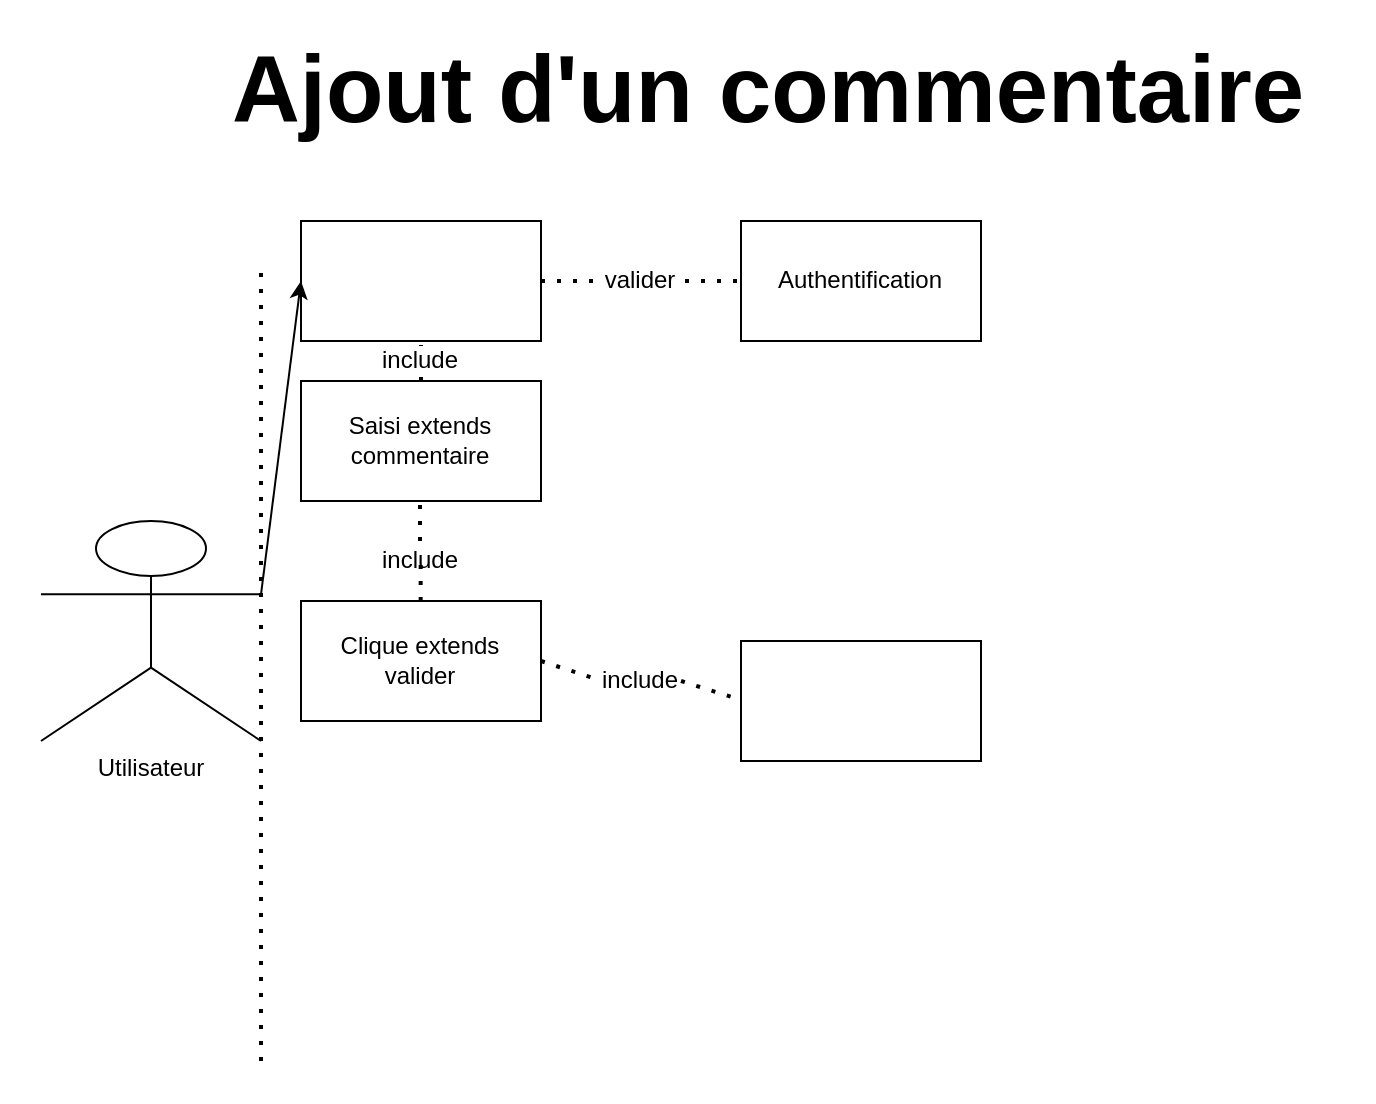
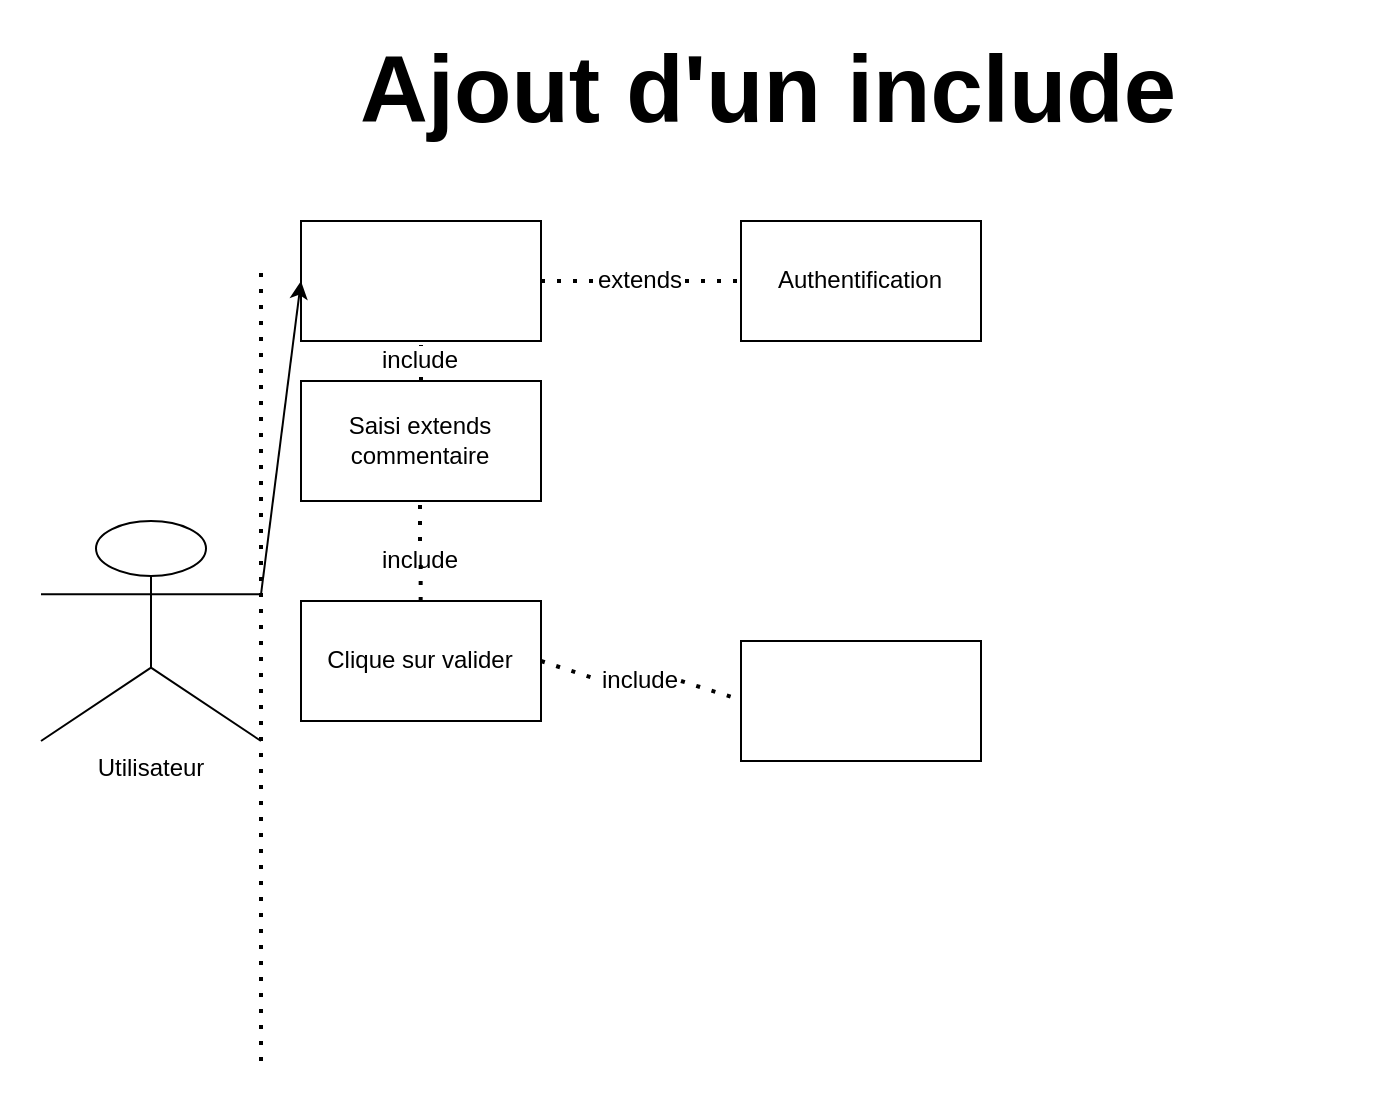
  <mxCell id="0" />
  <mxCell id="1" parent="0" />
  <mxCell id="2" value="" style="endArrow=none;dashed=1;html=1;dashPattern=1 3;strokeWidth=2;" edge="1" parent="1"><mxGeometry width="50" height="50" relative="1" as="geometry"><mxPoint x="130" y="530" as="sourcePoint" /><mxPoint x="130" y="130" as="targetPoint" /></mxGeometry></mxCell>
- <mxCell id="3" value="&lt;b&gt;&lt;font style=&quot;font-size: 47px&quot;&gt;Ajout d'un commentaire&lt;/font&gt;&lt;/b&gt;" style="text;html=1;strokeColor=none;fillColor=none;align=center;verticalAlign=middle;whiteSpace=wrap;rounded=0;" vertex="1" parent="1"><mxGeometry x="102" y="20" width="564" height="50" as="geometry" /></mxCell>
+ <mxCell id="3" value="&lt;b&gt;&lt;font style=&quot;font-size: 47px&quot;&gt;Ajout d'un include&lt;/font&gt;&lt;/b&gt;" style="text;html=1;strokeColor=none;fillColor=none;align=center;verticalAlign=middle;whiteSpace=wrap;rounded=0;" vertex="1" parent="1"><mxGeometry x="102" y="20" width="564" height="50" as="geometry" /></mxCell>
  <mxCell id="4" value="Utilisateur" style="shape=umlActor;verticalLabelPosition=bottom;verticalAlign=top;html=1;outlineConnect=0;" vertex="1" parent="1"><mxGeometry x="20" y="260" width="110" height="110" as="geometry" /></mxCell>
  <mxCell id="5" value="" style="group" vertex="1" connectable="0" parent="1"><mxGeometry x="150" y="110" width="120" height="60" as="geometry" /></mxCell>
  <mxCell id="6" value="" style="rounded=0;whiteSpace=wrap;html=1;" vertex="1" parent="5"><mxGeometry width="120" height="60" as="geometry" /></mxCell>
  <mxCell id="7" value="" style="group" vertex="1" connectable="0" parent="1"><mxGeometry x="330" y="110" width="120" height="60" as="geometry" /></mxCell>
  <mxCell id="8" value="" style="rounded=0;whiteSpace=wrap;html=1;" vertex="1" parent="7"><mxGeometry x="40" width="120" height="60" as="geometry" /></mxCell>
  <mxCell id="9" value="Authentification" style="text;html=1;strokeColor=none;fillColor=none;align=center;verticalAlign=middle;whiteSpace=wrap;rounded=0;" vertex="1" parent="7"><mxGeometry x="50" y="10" width="100" height="40" as="geometry" /></mxCell>
  <mxCell id="10" value="" style="endArrow=none;dashed=1;html=1;dashPattern=1 3;strokeWidth=2;exitX=1;exitY=0.5;exitDx=0;exitDy=0;" edge="1" parent="1" source="6"><mxGeometry width="50" height="50" relative="1" as="geometry"><mxPoint x="280" y="170" as="sourcePoint" /><mxPoint x="370" y="140" as="targetPoint" /></mxGeometry></mxCell>
- <mxCell id="11" value="valider" style="text;html=1;strokeColor=none;fillColor=none;align=center;verticalAlign=middle;whiteSpace=wrap;rounded=0;labelBackgroundColor=#ffffff;" vertex="1" parent="1"><mxGeometry x="300" y="130" width="40" height="20" as="geometry" /></mxCell>
+ <mxCell id="11" value="extends" style="text;html=1;strokeColor=none;fillColor=none;align=center;verticalAlign=middle;whiteSpace=wrap;rounded=0;labelBackgroundColor=#ffffff;" vertex="1" parent="1"><mxGeometry x="300" y="130" width="40" height="20" as="geometry" /></mxCell>
  <mxCell id="12" value="" style="group" vertex="1" connectable="0" parent="1"><mxGeometry x="150" y="190" width="120" height="60" as="geometry" /></mxCell>
  <mxCell id="13" value="" style="rounded=0;whiteSpace=wrap;html=1;" vertex="1" parent="12"><mxGeometry width="120" height="60" as="geometry" /></mxCell>
  <mxCell id="14" value="Saisi extends commentaire" style="text;html=1;strokeColor=none;fillColor=none;align=center;verticalAlign=middle;whiteSpace=wrap;rounded=0;" vertex="1" parent="12"><mxGeometry x="10" y="10" width="100" height="40" as="geometry" /></mxCell>
  <mxCell id="15" value="" style="group" vertex="1" connectable="0" parent="1"><mxGeometry x="150" y="300" width="120" height="60" as="geometry" /></mxCell>
  <mxCell id="16" value="" style="rounded=0;whiteSpace=wrap;html=1;" vertex="1" parent="15"><mxGeometry width="120" height="60" as="geometry" /></mxCell>
- <mxCell id="17" value="Clique extends valider" style="text;html=1;strokeColor=none;fillColor=none;align=center;verticalAlign=middle;whiteSpace=wrap;rounded=0;" vertex="1" parent="15"><mxGeometry x="10" y="10" width="100" height="40" as="geometry" /></mxCell>
+ <mxCell id="17" value="Clique sur valider" style="text;html=1;strokeColor=none;fillColor=none;align=center;verticalAlign=middle;whiteSpace=wrap;rounded=0;" vertex="1" parent="15"><mxGeometry x="10" y="10" width="100" height="40" as="geometry" /></mxCell>
  <mxCell id="18" value="" style="group" vertex="1" connectable="0" parent="1"><mxGeometry x="370" y="320" width="120" height="60" as="geometry" /></mxCell>
  <mxCell id="19" value="" style="rounded=0;whiteSpace=wrap;html=1;" vertex="1" parent="18"><mxGeometry width="120" height="60" as="geometry" /></mxCell>
  <mxCell id="20" value="" style="endArrow=none;dashed=1;html=1;dashPattern=1 3;strokeWidth=2;entryX=0.5;entryY=1;entryDx=0;entryDy=0;exitX=0.5;exitY=0;exitDx=0;exitDy=0;" edge="1" parent="1" source="13" target="6"><mxGeometry width="50" height="50" relative="1" as="geometry"><mxPoint x="300" y="260" as="sourcePoint" /><mxPoint x="350" y="210" as="targetPoint" /></mxGeometry></mxCell>
  <mxCell id="21" value="include" style="text;html=1;strokeColor=none;fillColor=none;align=center;verticalAlign=middle;whiteSpace=wrap;rounded=0;labelBackgroundColor=#ffffff;" vertex="1" parent="1"><mxGeometry x="190" y="170" width="40" height="20" as="geometry" /></mxCell>
  <mxCell id="22" value="" style="endArrow=none;dashed=1;html=1;dashPattern=1 3;strokeWidth=2;entryX=0.5;entryY=1;entryDx=0;entryDy=0;exitX=0.5;exitY=0;exitDx=0;exitDy=0;" edge="1" parent="1"><mxGeometry width="50" height="50" relative="1" as="geometry"><mxPoint x="209.5" y="270" as="sourcePoint" /><mxPoint x="209.5" y="250" as="targetPoint" /></mxGeometry></mxCell>
  <mxCell id="23" value="include" style="text;html=1;strokeColor=none;fillColor=none;align=center;verticalAlign=middle;whiteSpace=wrap;rounded=0;labelBackgroundColor=#ffffff;" vertex="1" parent="1"><mxGeometry x="190" y="270" width="40" height="20" as="geometry" /></mxCell>
  <mxCell id="24" value="" style="endArrow=none;dashed=1;html=1;dashPattern=1 3;strokeWidth=2;entryX=-0.024;entryY=0.476;entryDx=0;entryDy=0;entryPerimeter=0;exitX=1;exitY=0.5;exitDx=0;exitDy=0;" edge="1" parent="1" source="25" target="19"><mxGeometry width="50" height="50" relative="1" as="geometry"><mxPoint x="310" y="600" as="sourcePoint" /><mxPoint x="360" y="550" as="targetPoint" /></mxGeometry></mxCell>
  <mxCell id="25" value="include" style="text;html=1;strokeColor=none;fillColor=none;align=center;verticalAlign=middle;whiteSpace=wrap;rounded=0;labelBackgroundColor=#ffffff;" vertex="1" parent="1"><mxGeometry x="300" y="330" width="40" height="20" as="geometry" /></mxCell>
  <mxCell id="26" value="" style="endArrow=none;dashed=1;html=1;dashPattern=1 3;strokeWidth=2;entryX=-0.024;entryY=0.476;entryDx=0;entryDy=0;entryPerimeter=0;exitX=1;exitY=0.5;exitDx=0;exitDy=0;" edge="1" parent="1" source="16" target="25"><mxGeometry width="50" height="50" relative="1" as="geometry"><mxPoint x="270" y="540" as="sourcePoint" /><mxPoint x="367.12" y="348.56" as="targetPoint" /></mxGeometry></mxCell>
  <mxCell id="27" value="" style="endArrow=classic;html=1;entryX=0;entryY=0.5;entryDx=0;entryDy=0;exitX=1;exitY=0.333;exitDx=0;exitDy=0;exitPerimeter=0;labelBackgroundColor=none;labelBorderColor=none;" edge="1" parent="1" source="4" target="6"><mxGeometry width="50" height="50" relative="1" as="geometry"><mxPoint x="100" y="290" as="sourcePoint" /><mxPoint x="150" y="240" as="targetPoint" /></mxGeometry></mxCell>
  <mxCell id="28" value="" style="endArrow=none;dashed=1;html=1;dashPattern=1 3;strokeWidth=2;entryX=0.5;entryY=1;entryDx=0;entryDy=0;exitX=0.5;exitY=0;exitDx=0;exitDy=0;" edge="1" parent="1"><mxGeometry width="50" height="50" relative="1" as="geometry"><mxPoint x="209.83" y="300" as="sourcePoint" /><mxPoint x="209.83" y="280" as="targetPoint" /></mxGeometry></mxCell>
